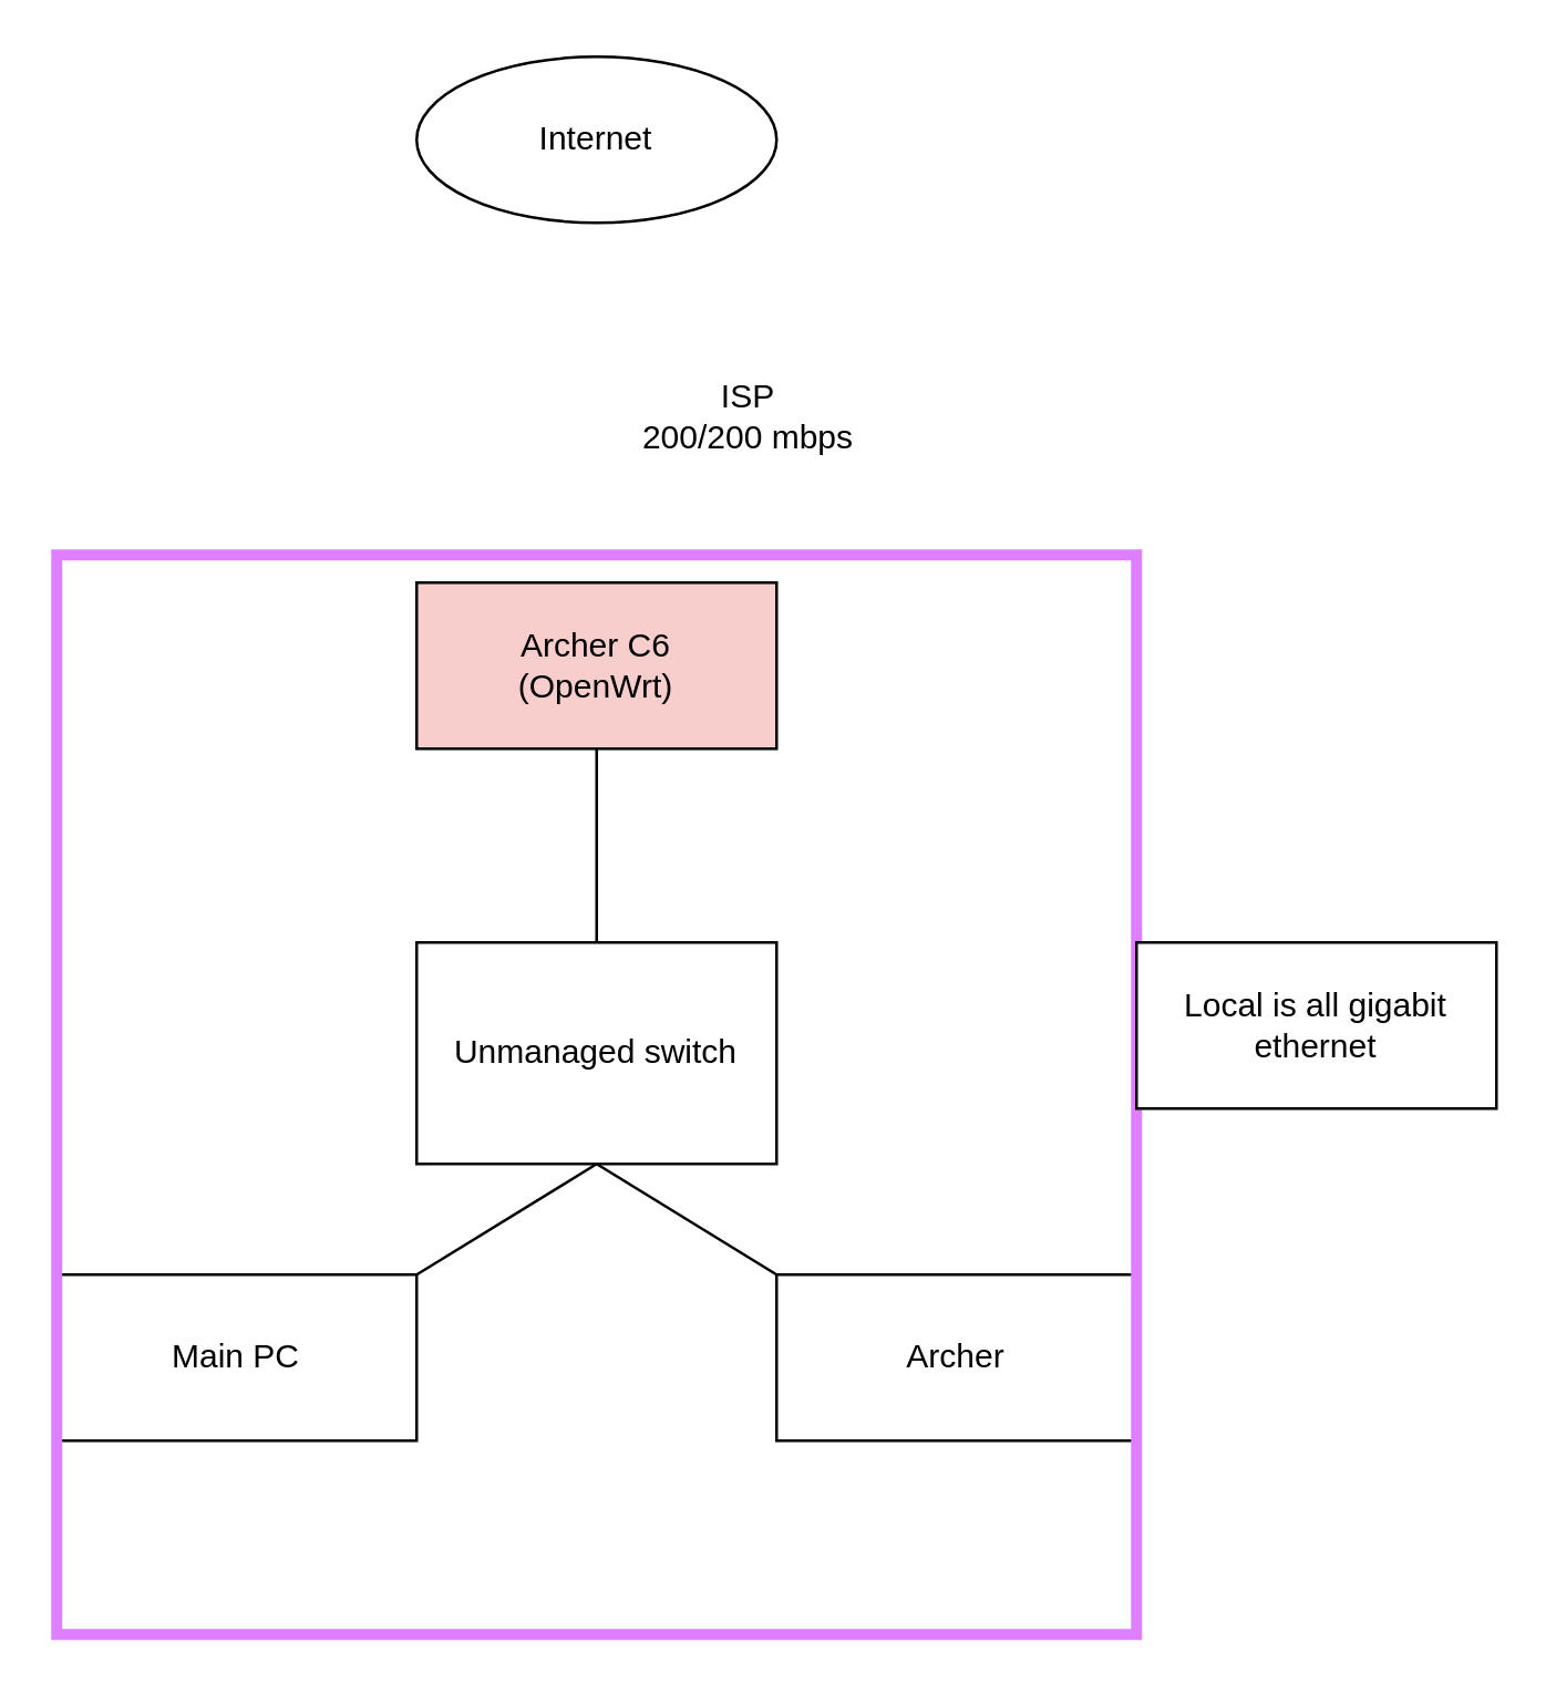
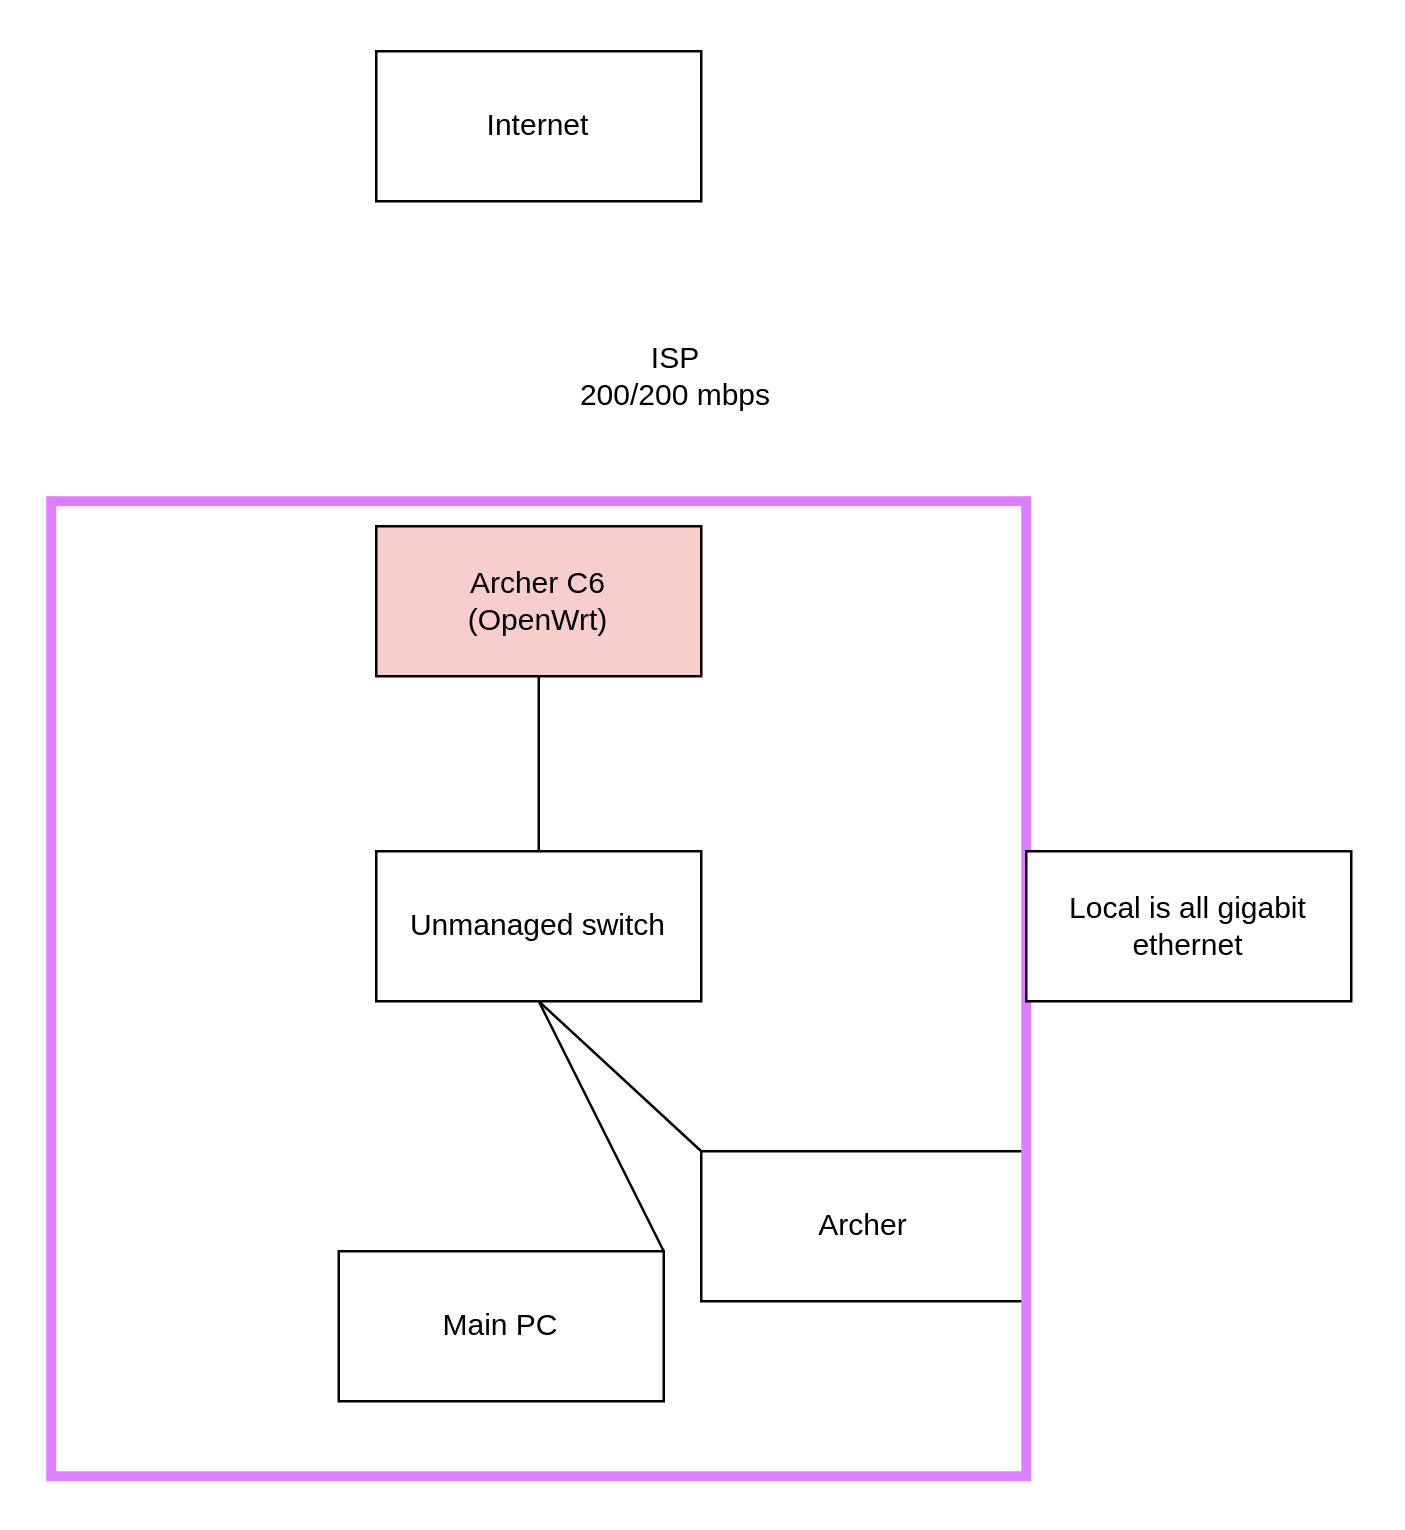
  <mxCell id="0" />
  <mxCell id="1" parent="0" />
- <mxCell id="2" value="Internet" style="ellipse;whiteSpace=wrap;html=1;" parent="1" vertex="1"><mxGeometry x="150" y="20" width="130" height="60" as="geometry" /></mxCell>
+ <mxCell id="2" value="Internet" style="rounded=0;whiteSpace=wrap;html=1;" parent="1" vertex="1"><mxGeometry x="150" y="20" width="130" height="60" as="geometry" /></mxCell>
  <mxCell id="3" value="&lt;div&gt;Archer C6&lt;/div&gt;&lt;div&gt;(OpenWrt)&lt;br&gt;&lt;/div&gt;" style="rounded=0;whiteSpace=wrap;html=1;fillColor=#f8cecc;" parent="1" vertex="1"><mxGeometry x="150" y="210" width="130" height="60" as="geometry" /></mxCell>
  <mxCell id="4" value="&lt;div&gt;ISP&lt;/div&gt;&lt;div&gt;200/200 mbps&lt;br&gt;&lt;/div&gt;" style="text;html=1;align=center;verticalAlign=middle;whiteSpace=wrap;rounded=0;" parent="1" vertex="1"><mxGeometry x="220" y="130" width="100" height="40" as="geometry" /></mxCell>
- <mxCell id="5" value="Unmanaged switch" style="rounded=0;whiteSpace=wrap;html=1;" vertex="1" parent="1"><mxGeometry x="150" y="340" width="130" height="80" as="geometry" /></mxCell>
+ <mxCell id="5" value="Unmanaged switch" style="rounded=0;whiteSpace=wrap;html=1;" vertex="1" parent="1"><mxGeometry x="150" y="340" width="130" height="60" as="geometry" /></mxCell>
  <mxCell id="6" value="&lt;div&gt;Archer&lt;/div&gt;" style="rounded=0;whiteSpace=wrap;html=1;" vertex="1" parent="1"><mxGeometry x="280" y="460" width="130" height="60" as="geometry" /></mxCell>
- <mxCell id="7" value="Main PC" style="rounded=0;whiteSpace=wrap;html=1;" vertex="1" parent="1"><mxGeometry x="20" y="460" width="130" height="60" as="geometry" /></mxCell>
+ <mxCell id="7" value="Main PC" style="rounded=0;whiteSpace=wrap;html=1;" vertex="1" parent="1"><mxGeometry x="135" y="500" width="130" height="60" as="geometry" /></mxCell>
  <mxCell id="8" value="" style="endArrow=none;html=1;rounded=0;entryX=0.5;entryY=1;entryDx=0;entryDy=0;exitX=0.5;exitY=0;exitDx=0;exitDy=0;" edge="1" parent="1" source="5" target="3"><mxGeometry width="50" height="50" relative="1" as="geometry"><mxPoint x="180" y="380" as="sourcePoint" /><mxPoint x="230" y="330" as="targetPoint" /></mxGeometry></mxCell>
  <mxCell id="9" value="" style="endArrow=none;html=1;rounded=0;exitX=0.5;exitY=1;exitDx=0;exitDy=0;entryX=1;entryY=0;entryDx=0;entryDy=0;" edge="1" parent="1" source="5" target="7"><mxGeometry width="50" height="50" relative="1" as="geometry"><mxPoint x="180" y="380" as="sourcePoint" /><mxPoint x="230" y="330" as="targetPoint" /></mxGeometry></mxCell>
  <mxCell id="10" value="" style="endArrow=none;html=1;rounded=0;entryX=0;entryY=0;entryDx=0;entryDy=0;exitX=0.5;exitY=1;exitDx=0;exitDy=0;" edge="1" parent="1" source="5" target="6"><mxGeometry width="50" height="50" relative="1" as="geometry"><mxPoint x="180" y="380" as="sourcePoint" /><mxPoint x="230" y="330" as="targetPoint" /></mxGeometry></mxCell>
  <mxCell id="11" value="" style="whiteSpace=wrap;html=1;aspect=fixed;fillColor=none;fillStyle=dashed;gradientColor=none;strokeWidth=4;strokeColor=#DD7FFF;" vertex="1" parent="1"><mxGeometry x="20" y="200" width="390" height="390" as="geometry" /></mxCell>
  <mxCell id="12" value="Local is all gigabit ethernet&lt;span class=&quot;nowrap&quot;&gt;&lt;br&gt;&lt;/span&gt;" style="rounded=0;whiteSpace=wrap;html=1;" vertex="1" parent="1"><mxGeometry x="410" y="340" width="130" height="60" as="geometry" /></mxCell>
